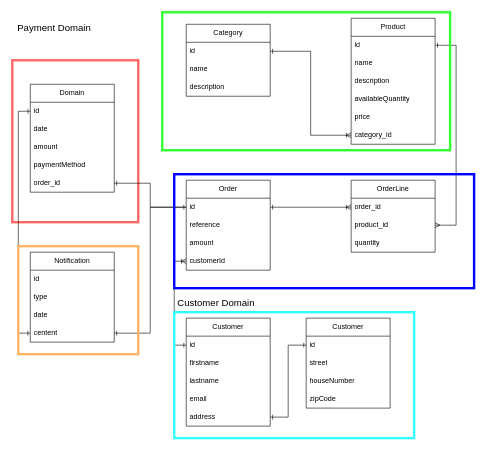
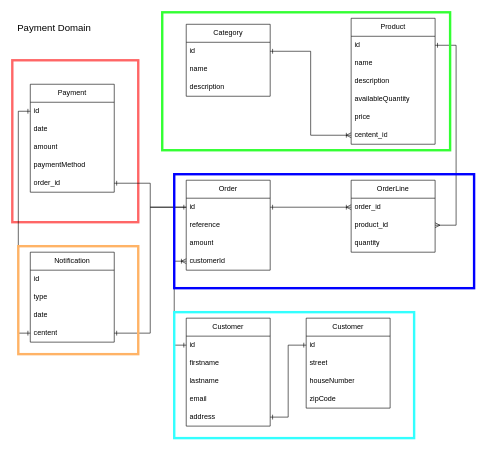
  <mxCell id="0" />
  <mxCell id="1" parent="0" />
  <mxCell id="2" value="" style="rounded=0;whiteSpace=wrap;html=1;fillColor=none;strokeColor=#FF6666;strokeWidth=4;" vertex="1" parent="1"><mxGeometry x="20" y="100" width="210" height="270" as="geometry" /></mxCell>
  <mxCell id="3" value="Order" style="swimlane;fontStyle=0;childLayout=stackLayout;horizontal=1;startSize=30;horizontalStack=0;resizeParent=1;resizeParentMax=0;resizeLast=0;collapsible=1;marginBottom=0;whiteSpace=wrap;html=1;" vertex="1" parent="1"><mxGeometry x="310" y="300" width="140" height="150" as="geometry" /></mxCell>
  <mxCell id="4" value="id" style="text;strokeColor=none;fillColor=none;align=left;verticalAlign=middle;spacingLeft=4;spacingRight=4;overflow=hidden;points=[[0,0.5],[1,0.5]];portConstraint=eastwest;rotatable=0;whiteSpace=wrap;html=1;" vertex="1" parent="3"><mxGeometry y="30" width="140" height="30" as="geometry" /></mxCell>
  <mxCell id="5" value="reference" style="text;strokeColor=none;fillColor=none;align=left;verticalAlign=middle;spacingLeft=4;spacingRight=4;overflow=hidden;points=[[0,0.5],[1,0.5]];portConstraint=eastwest;rotatable=0;whiteSpace=wrap;html=1;" vertex="1" parent="3"><mxGeometry y="60" width="140" height="30" as="geometry" /></mxCell>
  <mxCell id="6" value="amount" style="text;strokeColor=none;fillColor=none;align=left;verticalAlign=middle;spacingLeft=4;spacingRight=4;overflow=hidden;points=[[0,0.5],[1,0.5]];portConstraint=eastwest;rotatable=0;whiteSpace=wrap;html=1;" vertex="1" parent="3"><mxGeometry y="90" width="140" height="30" as="geometry" /></mxCell>
  <mxCell id="7" value="customerId" style="text;strokeColor=none;fillColor=none;align=left;verticalAlign=middle;spacingLeft=4;spacingRight=4;overflow=hidden;points=[[0,0.5],[1,0.5]];portConstraint=eastwest;rotatable=0;whiteSpace=wrap;html=1;" vertex="1" parent="3"><mxGeometry y="120" width="140" height="30" as="geometry" /></mxCell>
  <mxCell id="8" value="OrderLine" style="swimlane;fontStyle=0;childLayout=stackLayout;horizontal=1;startSize=30;horizontalStack=0;resizeParent=1;resizeParentMax=0;resizeLast=0;collapsible=1;marginBottom=0;whiteSpace=wrap;html=1;" vertex="1" parent="1"><mxGeometry x="585" y="300" width="140" height="120" as="geometry" /></mxCell>
  <mxCell id="9" value="order_id" style="text;strokeColor=none;fillColor=none;align=left;verticalAlign=middle;spacingLeft=4;spacingRight=4;overflow=hidden;points=[[0,0.5],[1,0.5]];portConstraint=eastwest;rotatable=0;whiteSpace=wrap;html=1;" vertex="1" parent="8"><mxGeometry y="30" width="140" height="30" as="geometry" /></mxCell>
  <mxCell id="10" value="product_id" style="text;strokeColor=none;fillColor=none;align=left;verticalAlign=middle;spacingLeft=4;spacingRight=4;overflow=hidden;points=[[0,0.5],[1,0.5]];portConstraint=eastwest;rotatable=0;whiteSpace=wrap;html=1;" vertex="1" parent="8"><mxGeometry y="60" width="140" height="30" as="geometry" /></mxCell>
  <mxCell id="11" value="quantity" style="text;strokeColor=none;fillColor=none;align=left;verticalAlign=middle;spacingLeft=4;spacingRight=4;overflow=hidden;points=[[0,0.5],[1,0.5]];portConstraint=eastwest;rotatable=0;whiteSpace=wrap;html=1;" vertex="1" parent="8"><mxGeometry y="90" width="140" height="30" as="geometry" /></mxCell>
  <mxCell id="12" style="edgeStyle=orthogonalEdgeStyle;rounded=0;orthogonalLoop=1;jettySize=auto;html=1;exitX=1;exitY=0.5;exitDx=0;exitDy=0;entryX=0;entryY=0.5;entryDx=0;entryDy=0;endArrow=ERoneToMany;endFill=0;startArrow=ERone;startFill=0;" edge="1" parent="1" source="4" target="9"><mxGeometry relative="1" as="geometry" /></mxCell>
  <mxCell id="13" value="Product" style="swimlane;fontStyle=0;childLayout=stackLayout;horizontal=1;startSize=30;horizontalStack=0;resizeParent=1;resizeParentMax=0;resizeLast=0;collapsible=1;marginBottom=0;whiteSpace=wrap;html=1;" vertex="1" parent="1"><mxGeometry x="585" y="30" width="140" height="210" as="geometry" /></mxCell>
  <mxCell id="14" value="id" style="text;strokeColor=none;fillColor=none;align=left;verticalAlign=middle;spacingLeft=4;spacingRight=4;overflow=hidden;points=[[0,0.5],[1,0.5]];portConstraint=eastwest;rotatable=0;whiteSpace=wrap;html=1;" vertex="1" parent="13"><mxGeometry y="30" width="140" height="30" as="geometry" /></mxCell>
  <mxCell id="15" value="name" style="text;strokeColor=none;fillColor=none;align=left;verticalAlign=middle;spacingLeft=4;spacingRight=4;overflow=hidden;points=[[0,0.5],[1,0.5]];portConstraint=eastwest;rotatable=0;whiteSpace=wrap;html=1;" vertex="1" parent="13"><mxGeometry y="60" width="140" height="30" as="geometry" /></mxCell>
  <mxCell id="16" value="description" style="text;strokeColor=none;fillColor=none;align=left;verticalAlign=middle;spacingLeft=4;spacingRight=4;overflow=hidden;points=[[0,0.5],[1,0.5]];portConstraint=eastwest;rotatable=0;whiteSpace=wrap;html=1;" vertex="1" parent="13"><mxGeometry y="90" width="140" height="30" as="geometry" /></mxCell>
  <mxCell id="17" value="availableQuantity" style="text;strokeColor=none;fillColor=none;align=left;verticalAlign=middle;spacingLeft=4;spacingRight=4;overflow=hidden;points=[[0,0.5],[1,0.5]];portConstraint=eastwest;rotatable=0;whiteSpace=wrap;html=1;" vertex="1" parent="13"><mxGeometry y="120" width="140" height="30" as="geometry" /></mxCell>
  <mxCell id="18" value="price" style="text;strokeColor=none;fillColor=none;align=left;verticalAlign=middle;spacingLeft=4;spacingRight=4;overflow=hidden;points=[[0,0.5],[1,0.5]];portConstraint=eastwest;rotatable=0;whiteSpace=wrap;html=1;" vertex="1" parent="13"><mxGeometry y="150" width="140" height="30" as="geometry" /></mxCell>
- <mxCell id="19" value="category_id" style="text;strokeColor=none;fillColor=none;align=left;verticalAlign=middle;spacingLeft=4;spacingRight=4;overflow=hidden;points=[[0,0.5],[1,0.5]];portConstraint=eastwest;rotatable=0;whiteSpace=wrap;html=1;" vertex="1" parent="13"><mxGeometry y="180" width="140" height="30" as="geometry" /></mxCell>
+ <mxCell id="19" value="centent_id" style="text;strokeColor=none;fillColor=none;align=left;verticalAlign=middle;spacingLeft=4;spacingRight=4;overflow=hidden;points=[[0,0.5],[1,0.5]];portConstraint=eastwest;rotatable=0;whiteSpace=wrap;html=1;" vertex="1" parent="13"><mxGeometry y="180" width="140" height="30" as="geometry" /></mxCell>
  <mxCell id="20" value="Category" style="swimlane;fontStyle=0;childLayout=stackLayout;horizontal=1;startSize=30;horizontalStack=0;resizeParent=1;resizeParentMax=0;resizeLast=0;collapsible=1;marginBottom=0;whiteSpace=wrap;html=1;" vertex="1" parent="1"><mxGeometry x="310" y="40" width="140" height="120" as="geometry" /></mxCell>
  <mxCell id="21" value="id" style="text;strokeColor=none;fillColor=none;align=left;verticalAlign=middle;spacingLeft=4;spacingRight=4;overflow=hidden;points=[[0,0.5],[1,0.5]];portConstraint=eastwest;rotatable=0;whiteSpace=wrap;html=1;" vertex="1" parent="20"><mxGeometry y="30" width="140" height="30" as="geometry" /></mxCell>
  <mxCell id="22" value="name" style="text;strokeColor=none;fillColor=none;align=left;verticalAlign=middle;spacingLeft=4;spacingRight=4;overflow=hidden;points=[[0,0.5],[1,0.5]];portConstraint=eastwest;rotatable=0;whiteSpace=wrap;html=1;" vertex="1" parent="20"><mxGeometry y="60" width="140" height="30" as="geometry" /></mxCell>
  <mxCell id="23" value="description" style="text;strokeColor=none;fillColor=none;align=left;verticalAlign=middle;spacingLeft=4;spacingRight=4;overflow=hidden;points=[[0,0.5],[1,0.5]];portConstraint=eastwest;rotatable=0;whiteSpace=wrap;html=1;" vertex="1" parent="20"><mxGeometry y="90" width="140" height="30" as="geometry" /></mxCell>
  <mxCell id="24" style="edgeStyle=orthogonalEdgeStyle;rounded=0;orthogonalLoop=1;jettySize=auto;html=1;exitX=1;exitY=0.5;exitDx=0;exitDy=0;entryX=0;entryY=0.5;entryDx=0;entryDy=0;startArrow=ERone;startFill=0;endArrow=ERoneToMany;endFill=0;" edge="1" parent="1" source="21" target="19"><mxGeometry relative="1" as="geometry" /></mxCell>
  <mxCell id="25" style="edgeStyle=orthogonalEdgeStyle;rounded=0;orthogonalLoop=1;jettySize=auto;html=1;exitX=1;exitY=0.5;exitDx=0;exitDy=0;entryX=1;entryY=0.5;entryDx=0;entryDy=0;startArrow=ERone;startFill=0;endArrow=ERmany;endFill=0;" edge="1" parent="1" source="14" target="10"><mxGeometry relative="1" as="geometry"><Array as="points"><mxPoint x="760" y="75" /><mxPoint x="760" y="375" /></Array></mxGeometry></mxCell>
  <mxCell id="26" value="Customer" style="swimlane;fontStyle=0;childLayout=stackLayout;horizontal=1;startSize=30;horizontalStack=0;resizeParent=1;resizeParentMax=0;resizeLast=0;collapsible=1;marginBottom=0;whiteSpace=wrap;html=1;" vertex="1" parent="1"><mxGeometry x="310" y="530" width="140" height="180" as="geometry" /></mxCell>
  <mxCell id="27" value="id" style="text;strokeColor=none;fillColor=none;align=left;verticalAlign=middle;spacingLeft=4;spacingRight=4;overflow=hidden;points=[[0,0.5],[1,0.5]];portConstraint=eastwest;rotatable=0;whiteSpace=wrap;html=1;" vertex="1" parent="26"><mxGeometry y="30" width="140" height="30" as="geometry" /></mxCell>
  <mxCell id="28" value="firstname" style="text;strokeColor=none;fillColor=none;align=left;verticalAlign=middle;spacingLeft=4;spacingRight=4;overflow=hidden;points=[[0,0.5],[1,0.5]];portConstraint=eastwest;rotatable=0;whiteSpace=wrap;html=1;" vertex="1" parent="26"><mxGeometry y="60" width="140" height="30" as="geometry" /></mxCell>
  <mxCell id="29" value="lastname" style="text;strokeColor=none;fillColor=none;align=left;verticalAlign=middle;spacingLeft=4;spacingRight=4;overflow=hidden;points=[[0,0.5],[1,0.5]];portConstraint=eastwest;rotatable=0;whiteSpace=wrap;html=1;" vertex="1" parent="26"><mxGeometry y="90" width="140" height="30" as="geometry" /></mxCell>
  <mxCell id="30" value="email" style="text;strokeColor=none;fillColor=none;align=left;verticalAlign=middle;spacingLeft=4;spacingRight=4;overflow=hidden;points=[[0,0.5],[1,0.5]];portConstraint=eastwest;rotatable=0;whiteSpace=wrap;html=1;" vertex="1" parent="26"><mxGeometry y="120" width="140" height="30" as="geometry" /></mxCell>
  <mxCell id="31" value="address" style="text;strokeColor=none;fillColor=none;align=left;verticalAlign=middle;spacingLeft=4;spacingRight=4;overflow=hidden;points=[[0,0.5],[1,0.5]];portConstraint=eastwest;rotatable=0;whiteSpace=wrap;html=1;" vertex="1" parent="26"><mxGeometry y="150" width="140" height="30" as="geometry" /></mxCell>
  <mxCell id="32" value="Customer" style="swimlane;fontStyle=0;childLayout=stackLayout;horizontal=1;startSize=30;horizontalStack=0;resizeParent=1;resizeParentMax=0;resizeLast=0;collapsible=1;marginBottom=0;whiteSpace=wrap;html=1;" vertex="1" parent="1"><mxGeometry x="510" y="530" width="140" height="150" as="geometry" /></mxCell>
  <mxCell id="33" value="id" style="text;strokeColor=none;fillColor=none;align=left;verticalAlign=middle;spacingLeft=4;spacingRight=4;overflow=hidden;points=[[0,0.5],[1,0.5]];portConstraint=eastwest;rotatable=0;whiteSpace=wrap;html=1;" vertex="1" parent="32"><mxGeometry y="30" width="140" height="30" as="geometry" /></mxCell>
  <mxCell id="34" value="street" style="text;strokeColor=none;fillColor=none;align=left;verticalAlign=middle;spacingLeft=4;spacingRight=4;overflow=hidden;points=[[0,0.5],[1,0.5]];portConstraint=eastwest;rotatable=0;whiteSpace=wrap;html=1;" vertex="1" parent="32"><mxGeometry y="60" width="140" height="30" as="geometry" /></mxCell>
  <mxCell id="35" value="houseNumber" style="text;strokeColor=none;fillColor=none;align=left;verticalAlign=middle;spacingLeft=4;spacingRight=4;overflow=hidden;points=[[0,0.5],[1,0.5]];portConstraint=eastwest;rotatable=0;whiteSpace=wrap;html=1;" vertex="1" parent="32"><mxGeometry y="90" width="140" height="30" as="geometry" /></mxCell>
  <mxCell id="36" value="zipCode" style="text;strokeColor=none;fillColor=none;align=left;verticalAlign=middle;spacingLeft=4;spacingRight=4;overflow=hidden;points=[[0,0.5],[1,0.5]];portConstraint=eastwest;rotatable=0;whiteSpace=wrap;html=1;" vertex="1" parent="32"><mxGeometry y="120" width="140" height="30" as="geometry" /></mxCell>
  <mxCell id="37" style="edgeStyle=orthogonalEdgeStyle;rounded=0;orthogonalLoop=1;jettySize=auto;html=1;exitX=0;exitY=0.5;exitDx=0;exitDy=0;entryX=1;entryY=0.5;entryDx=0;entryDy=0;startArrow=ERone;startFill=0;endArrow=ERone;endFill=0;" edge="1" parent="1" source="33" target="31"><mxGeometry relative="1" as="geometry" /></mxCell>
  <mxCell id="38" style="edgeStyle=orthogonalEdgeStyle;rounded=0;orthogonalLoop=1;jettySize=auto;html=1;exitX=0;exitY=0.5;exitDx=0;exitDy=0;entryX=0;entryY=0.5;entryDx=0;entryDy=0;startArrow=ERone;startFill=0;endArrow=ERoneToMany;endFill=0;" edge="1" parent="1" source="27" target="7"><mxGeometry relative="1" as="geometry" /></mxCell>
- <mxCell id="39" value="Domain" style="swimlane;fontStyle=0;childLayout=stackLayout;horizontal=1;startSize=30;horizontalStack=0;resizeParent=1;resizeParentMax=0;resizeLast=0;collapsible=1;marginBottom=0;whiteSpace=wrap;html=1;" vertex="1" parent="1"><mxGeometry x="50" y="140" width="140" height="180" as="geometry" /></mxCell>
+ <mxCell id="39" value="Payment" style="swimlane;fontStyle=0;childLayout=stackLayout;horizontal=1;startSize=30;horizontalStack=0;resizeParent=1;resizeParentMax=0;resizeLast=0;collapsible=1;marginBottom=0;whiteSpace=wrap;html=1;" vertex="1" parent="1"><mxGeometry x="50" y="140" width="140" height="180" as="geometry" /></mxCell>
  <mxCell id="40" value="id" style="text;strokeColor=none;fillColor=none;align=left;verticalAlign=middle;spacingLeft=4;spacingRight=4;overflow=hidden;points=[[0,0.5],[1,0.5]];portConstraint=eastwest;rotatable=0;whiteSpace=wrap;html=1;" vertex="1" parent="39"><mxGeometry y="30" width="140" height="30" as="geometry" /></mxCell>
  <mxCell id="41" value="date" style="text;strokeColor=none;fillColor=none;align=left;verticalAlign=middle;spacingLeft=4;spacingRight=4;overflow=hidden;points=[[0,0.5],[1,0.5]];portConstraint=eastwest;rotatable=0;whiteSpace=wrap;html=1;" vertex="1" parent="39"><mxGeometry y="60" width="140" height="30" as="geometry" /></mxCell>
  <mxCell id="42" value="amount" style="text;strokeColor=none;fillColor=none;align=left;verticalAlign=middle;spacingLeft=4;spacingRight=4;overflow=hidden;points=[[0,0.5],[1,0.5]];portConstraint=eastwest;rotatable=0;whiteSpace=wrap;html=1;" vertex="1" parent="39"><mxGeometry y="90" width="140" height="30" as="geometry" /></mxCell>
  <mxCell id="43" value="paymentMethod" style="text;strokeColor=none;fillColor=none;align=left;verticalAlign=middle;spacingLeft=4;spacingRight=4;overflow=hidden;points=[[0,0.5],[1,0.5]];portConstraint=eastwest;rotatable=0;whiteSpace=wrap;html=1;" vertex="1" parent="39"><mxGeometry y="120" width="140" height="30" as="geometry" /></mxCell>
  <mxCell id="44" value="order_id" style="text;strokeColor=none;fillColor=none;align=left;verticalAlign=middle;spacingLeft=4;spacingRight=4;overflow=hidden;points=[[0,0.5],[1,0.5]];portConstraint=eastwest;rotatable=0;whiteSpace=wrap;html=1;" vertex="1" parent="39"><mxGeometry y="150" width="140" height="30" as="geometry" /></mxCell>
  <mxCell id="45" style="edgeStyle=orthogonalEdgeStyle;rounded=0;orthogonalLoop=1;jettySize=auto;html=1;exitX=0;exitY=0.5;exitDx=0;exitDy=0;startArrow=ERone;startFill=0;endArrow=ERone;endFill=0;" edge="1" parent="1" source="4" target="44"><mxGeometry relative="1" as="geometry" /></mxCell>
  <mxCell id="46" value="Notification" style="swimlane;fontStyle=0;childLayout=stackLayout;horizontal=1;startSize=30;horizontalStack=0;resizeParent=1;resizeParentMax=0;resizeLast=0;collapsible=1;marginBottom=0;whiteSpace=wrap;html=1;" vertex="1" parent="1"><mxGeometry x="50" y="420" width="140" height="150" as="geometry" /></mxCell>
  <mxCell id="47" value="id" style="text;strokeColor=none;fillColor=none;align=left;verticalAlign=middle;spacingLeft=4;spacingRight=4;overflow=hidden;points=[[0,0.5],[1,0.5]];portConstraint=eastwest;rotatable=0;whiteSpace=wrap;html=1;" vertex="1" parent="46"><mxGeometry y="30" width="140" height="30" as="geometry" /></mxCell>
  <mxCell id="48" value="type" style="text;strokeColor=none;fillColor=none;align=left;verticalAlign=middle;spacingLeft=4;spacingRight=4;overflow=hidden;points=[[0,0.5],[1,0.5]];portConstraint=eastwest;rotatable=0;whiteSpace=wrap;html=1;" vertex="1" parent="46"><mxGeometry y="60" width="140" height="30" as="geometry" /></mxCell>
  <mxCell id="49" value="date" style="text;strokeColor=none;fillColor=none;align=left;verticalAlign=middle;spacingLeft=4;spacingRight=4;overflow=hidden;points=[[0,0.5],[1,0.5]];portConstraint=eastwest;rotatable=0;whiteSpace=wrap;html=1;" vertex="1" parent="46"><mxGeometry y="90" width="140" height="30" as="geometry" /></mxCell>
  <mxCell id="50" value="centent" style="text;strokeColor=none;fillColor=none;align=left;verticalAlign=middle;spacingLeft=4;spacingRight=4;overflow=hidden;points=[[0,0.5],[1,0.5]];portConstraint=eastwest;rotatable=0;whiteSpace=wrap;html=1;" vertex="1" parent="46"><mxGeometry y="120" width="140" height="30" as="geometry" /></mxCell>
  <mxCell id="51" style="edgeStyle=orthogonalEdgeStyle;rounded=0;orthogonalLoop=1;jettySize=auto;html=1;exitX=0;exitY=0.5;exitDx=0;exitDy=0;entryX=1;entryY=0.5;entryDx=0;entryDy=0;endArrow=ERone;endFill=0;" edge="1" parent="1" source="4" target="50"><mxGeometry relative="1" as="geometry" /></mxCell>
  <mxCell id="52" style="edgeStyle=orthogonalEdgeStyle;rounded=0;orthogonalLoop=1;jettySize=auto;html=1;exitX=0;exitY=0.5;exitDx=0;exitDy=0;entryX=0;entryY=0.5;entryDx=0;entryDy=0;startArrow=ERone;startFill=0;endArrow=ERone;endFill=0;" edge="1" parent="1" source="40" target="50"><mxGeometry relative="1" as="geometry" /></mxCell>
  <mxCell id="53" value="Payment Domain" style="text;html=1;align=center;verticalAlign=middle;whiteSpace=wrap;rounded=0;fontSize=16;" vertex="1" parent="1"><mxGeometry x="25" y="30" width="130" height="30" as="geometry" /></mxCell>
  <mxCell id="54" value="" style="rounded=0;whiteSpace=wrap;html=1;fillColor=none;strokeColor=#33FF33;strokeWidth=4;" vertex="1" parent="1"><mxGeometry x="270" width="480" height="230" as="geometry" y="20" /></mxCell>
  <mxCell id="55" value="" style="rounded=0;whiteSpace=wrap;html=1;fillColor=none;strokeColor=#0000FF;strokeWidth=4;" vertex="1" parent="1"><mxGeometry x="290" y="290" width="500" height="190" as="geometry" /></mxCell>
  <mxCell id="56" value="" style="rounded=0;whiteSpace=wrap;html=1;fillColor=none;strokeColor=#33FFFF;strokeWidth=4;" vertex="1" parent="1"><mxGeometry x="290" y="520" width="400" height="210" as="geometry" /></mxCell>
- <mxCell id="57" value="Customer Domain" style="text;html=1;align=center;verticalAlign=middle;whiteSpace=wrap;rounded=0;fontSize=16;" vertex="1" parent="1"><mxGeometry x="290" y="490" width="140" height="30" as="geometry" /></mxCell>
  <mxCell id="58" value="" style="rounded=0;whiteSpace=wrap;html=1;fillColor=none;strokeColor=#FFB366;strokeWidth=4;" vertex="1" parent="1"><mxGeometry x="30" y="410" width="200" height="180" as="geometry" /></mxCell>
